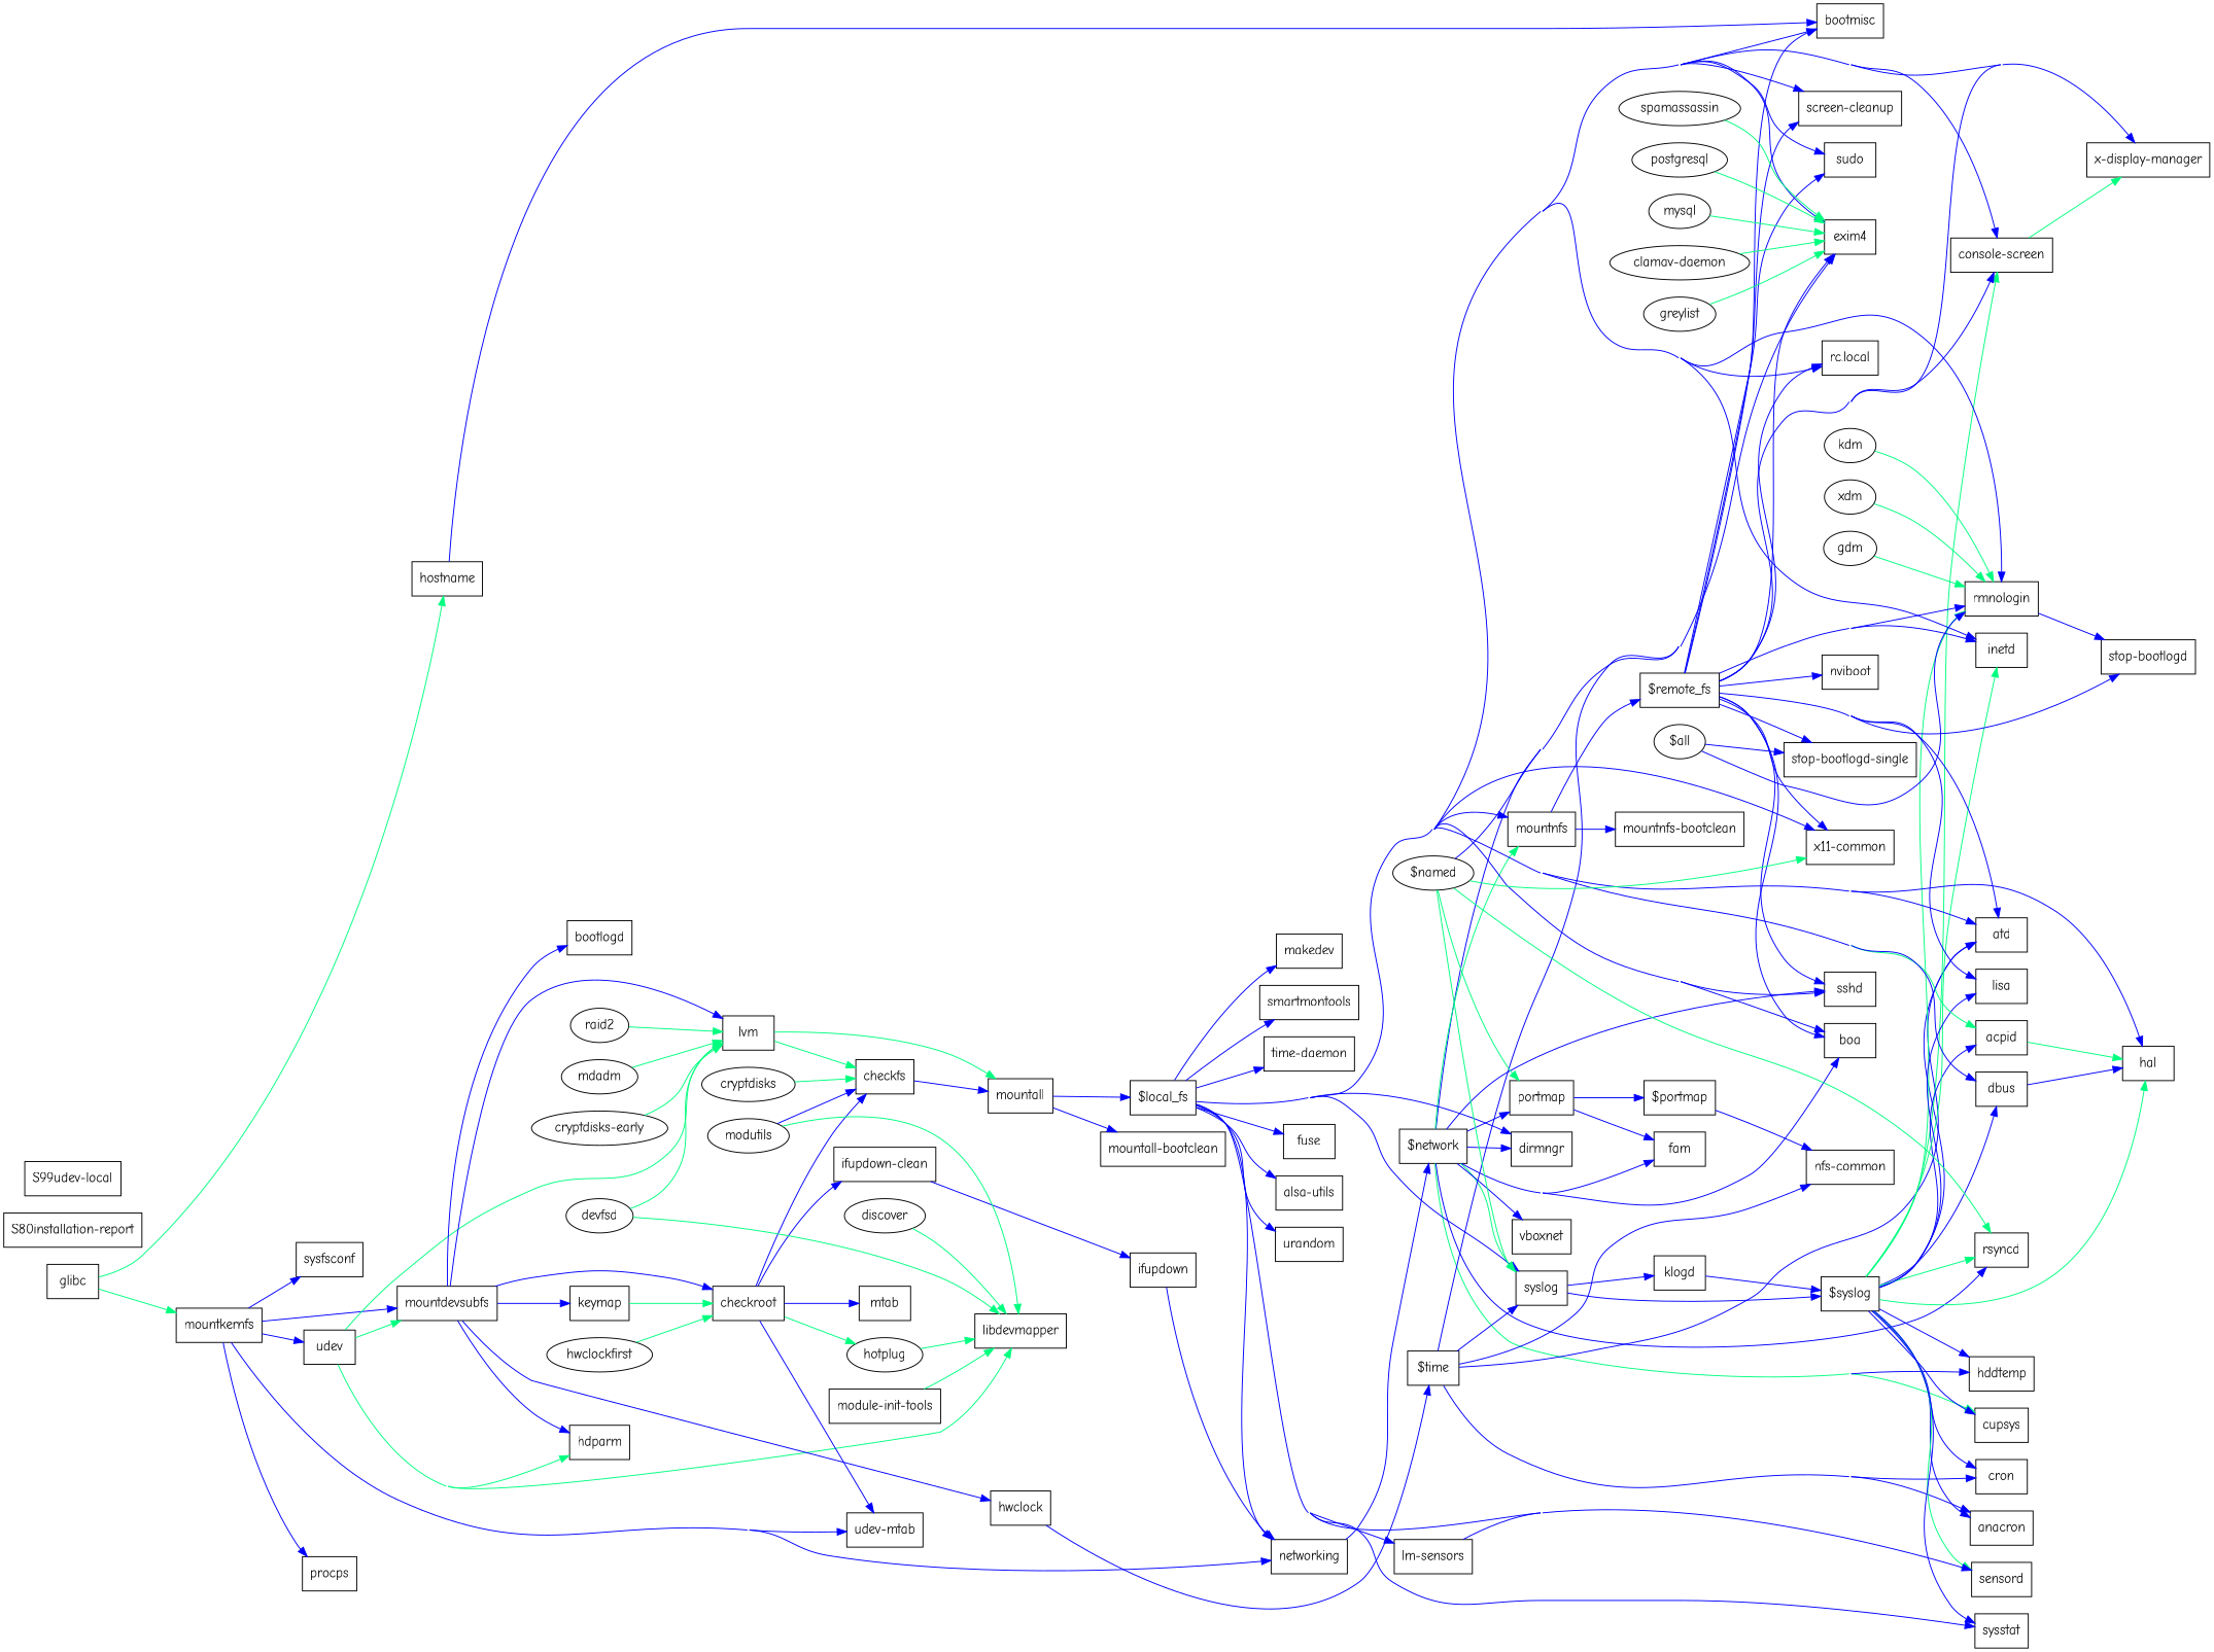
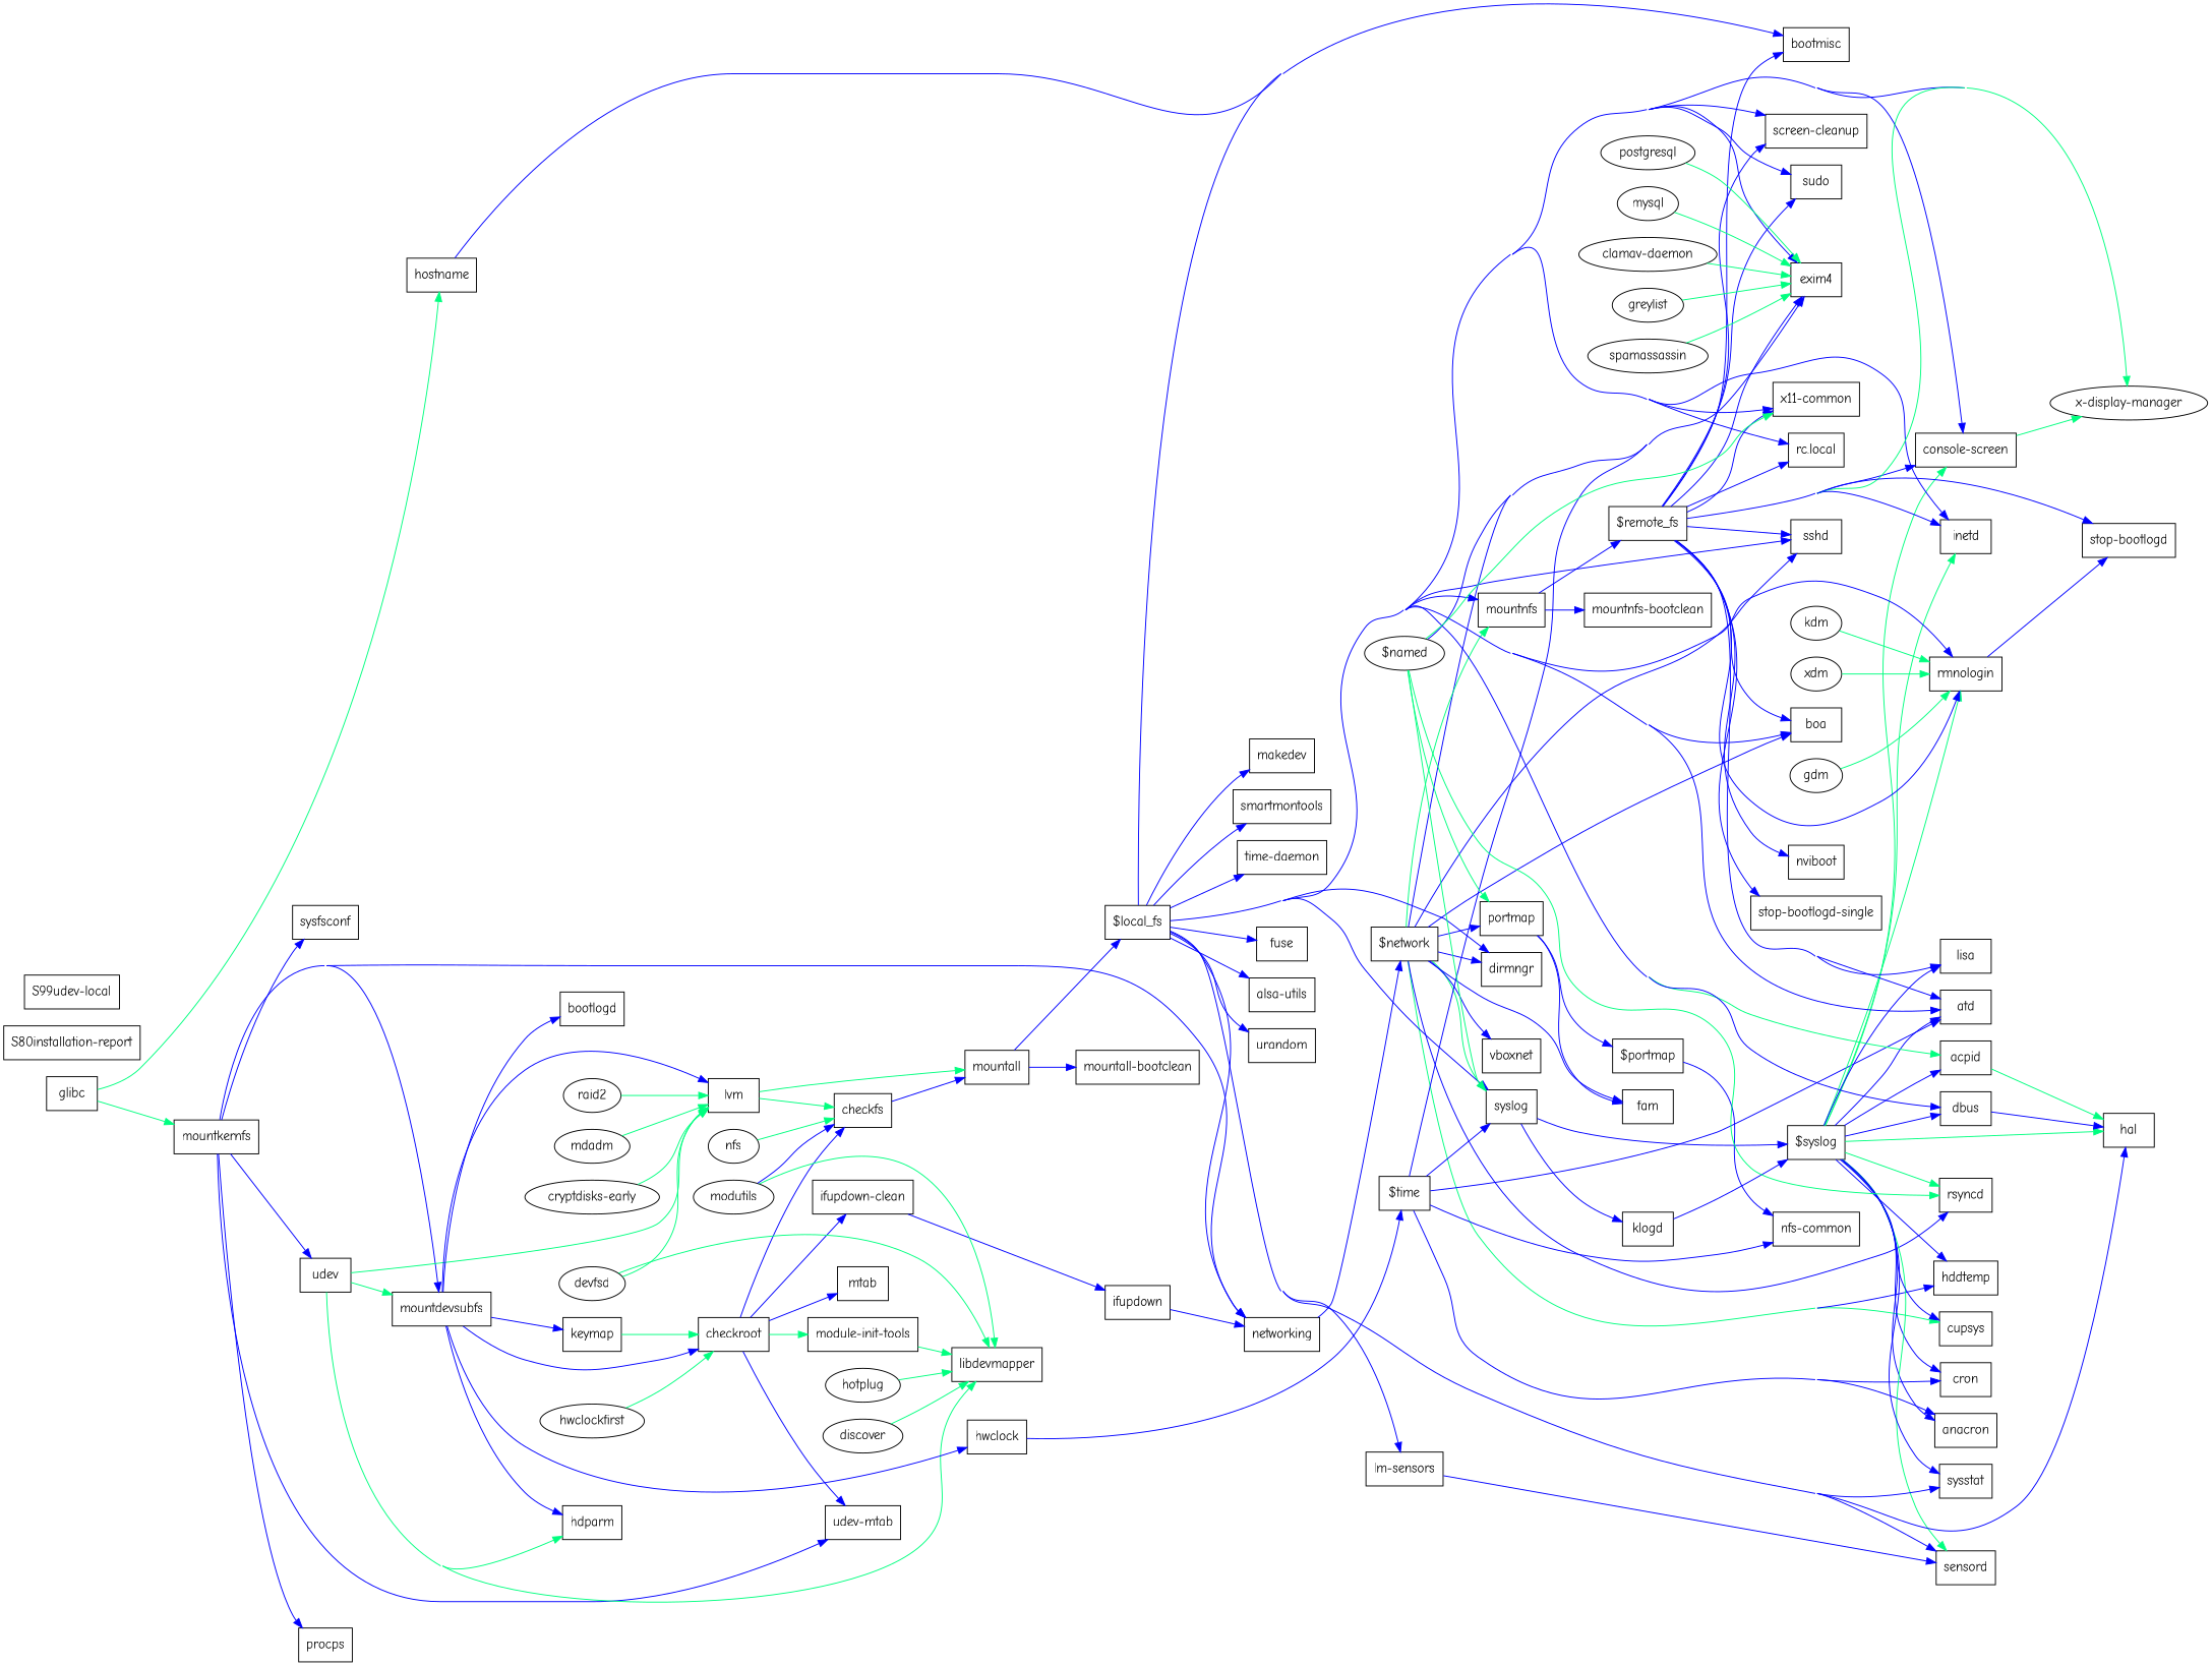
  digraph {
    concentrate=true
    fontname="Comic Neue"
    rankdir=LR
    node [fontname="Comic Neue" shape=box]
    edge [color=blue fontname="Comic Neue"]
    glibc
    hostname
    mountkernfs
    bootmisc
    udev
    mountdevsubfs
    procps
    networking
    sysfsconf
    "udev-mtab"
    hdparm
    libdevmapper
    lvm
    bootlogd
    keymap
    hwclock
    checkroot
    "$network"
    checkfs
    mountall
    "$time"
    mtab
    "ifupdown-clean"
    "module-init-tools"
    "nfs-common"
    syslog
    exim4
    anacron
    atd
    cron
    "$syslog"
    klogd
    ifupdown
    hwclockfirst [shape=""]
    modutils [shape=""]
    hotplug [shape=""]
    discover [shape=""]
    devfsd [shape=""]
    "$local_fs"
    "mountall-bootclean"
    raid2 [shape=""]
    mdadm [shape=""]
    "cryptdisks-early" [shape=""]
-   cryptdisks [shape=""]
+   cryptdisks [label=nfs shape=""]
    fuse
    mountnfs
    "lm-sensors"
    "console-screen"
    "alsa-utils"
    urandom
    "screen-cleanup"
    "x11-common"
    sudo
    sshd
    acpid
    boa
    dbus
    dirmngr
    makedev
    inetd
    sensord
    smartmontools
    sysstat
    hal
    "time-daemon"
-   "x-display-manager"
+   "x-display-manager" [shape=ellipse]
    "rc.local"
    rmnologin
    "$remote_fs"
    "mountnfs-bootclean"
    "stop-bootlogd"
    portmap
    cupsys
    hddtemp
    rsyncd
    vboxnet
    fam
    "$portmap"
    "$named" [shape=""]
    nviboot
    "stop-bootlogd-single"
    lisa
    "S80installation-report"
-   "$all" [shape=""]
    "S99udev-local"
    postgresql [shape=""]
    mysql [shape=""]
    "clamav-daemon" [shape=""]
    greylist [shape=""]
    spamassassin [shape=""]
    kdm [shape=""]
    xdm [shape=""]
    gdm [shape=""]
    glibc -> hostname [color=springgreen]
    glibc -> mountkernfs [color=springgreen]
    hostname -> bootmisc
    mountkernfs -> udev
    mountkernfs -> mountdevsubfs
    mountkernfs -> procps
    mountkernfs -> networking
    mountkernfs -> sysfsconf
    mountkernfs -> "udev-mtab"
    udev -> mountdevsubfs [color=springgreen]
    udev -> hdparm [color=springgreen]
    udev -> libdevmapper [color=springgreen]
    udev -> lvm [color=springgreen]
    mountdevsubfs -> hdparm
    mountdevsubfs -> lvm
    mountdevsubfs -> bootlogd
    mountdevsubfs -> keymap
    mountdevsubfs -> hwclock
    mountdevsubfs -> hwclock
    mountdevsubfs -> checkroot
    networking -> "$network"
    lvm -> checkfs [color=springgreen]
    lvm -> mountall [color=springgreen]
    keymap -> checkroot [color=springgreen]
    hwclock -> "$time"
    hwclock -> "$time"
    checkroot -> "udev-mtab"
    checkroot -> checkfs
    checkroot -> mtab
    checkroot -> "ifupdown-clean"
-   checkroot -> hotplug [color=springgreen]
+   checkroot -> "module-init-tools" [color=springgreen]
    "$network" -> syslog [color=springgreen]
    "$network" -> exim4
    "$network" -> mountnfs [color=springgreen]
    "$network" -> sshd
    "$network" -> boa
    "$network" -> dirmngr
    "$network" -> portmap
    "$network" -> cupsys [color=springgreen]
    "$network" -> hddtemp
    "$network" -> rsyncd
    "$network" -> vboxnet
    "$network" -> fam
    checkfs -> mountall
    mountall -> "$local_fs"
    mountall -> "mountall-bootclean"
    "$time" -> "nfs-common"
    "$time" -> "nfs-common"
    "$time" -> syslog
    "$time" -> exim4
    "$time" -> anacron
    "$time" -> atd
    "$time" -> cron
    "ifupdown-clean" -> ifupdown
    "module-init-tools" -> libdevmapper [color=springgreen]
    syslog -> "$syslog"
    syslog -> klogd
    "$syslog" -> anacron
    "$syslog" -> atd
    "$syslog" -> cron
    "$syslog" -> "console-screen" [color=springgreen]
    "$syslog" -> acpid
    "$syslog" -> dbus
    "$syslog" -> inetd [color=springgreen]
    "$syslog" -> sensord [color=springgreen]
    "$syslog" -> sysstat
    "$syslog" -> hal [color=springgreen]
    "$syslog" -> rmnologin [color=springgreen]
    "$syslog" -> cupsys
    "$syslog" -> hddtemp
    "$syslog" -> rsyncd [color=springgreen]
    "$syslog" -> lisa
    klogd -> "$syslog"
    ifupdown -> networking
    hwclockfirst -> checkroot [color=springgreen]
    modutils -> libdevmapper [color=springgreen]
    modutils -> checkfs
    hotplug -> libdevmapper [color=springgreen]
    discover -> libdevmapper [color=springgreen]
    devfsd -> libdevmapper [color=springgreen]
    devfsd -> lvm [color=springgreen]
    "$local_fs" -> bootmisc
    "$local_fs" -> networking
    "$local_fs" -> syslog
    "$local_fs" -> exim4
    "$local_fs" -> atd
    "$local_fs" -> fuse
    "$local_fs" -> mountnfs
    "$local_fs" -> "lm-sensors"
    "$local_fs" -> "console-screen"
    "$local_fs" -> "alsa-utils"
    "$local_fs" -> urandom
    "$local_fs" -> "screen-cleanup"
    "$local_fs" -> "x11-common"
    "$local_fs" -> sudo
    "$local_fs" -> sshd
    "$local_fs" -> acpid [color=springgreen]
    "$local_fs" -> boa
    "$local_fs" -> dbus
    "$local_fs" -> dirmngr
    "$local_fs" -> makedev
    "$local_fs" -> inetd
    "$local_fs" -> sensord
    "$local_fs" -> smartmontools
    "$local_fs" -> sysstat
    "$local_fs" -> hal
    "$local_fs" -> "time-daemon"
    "$local_fs" -> "x-display-manager"
    "$local_fs" -> "rc.local"
    "$local_fs" -> rmnologin
    raid2 -> lvm [color=springgreen]
    mdadm -> lvm [color=springgreen]
    "cryptdisks-early" -> lvm [color=springgreen]
    cryptdisks -> checkfs [color=springgreen]
    mountnfs -> "$remote_fs"
    mountnfs -> "mountnfs-bootclean"
    "lm-sensors" -> sensord
    "console-screen" -> "x-display-manager" [color=springgreen]
    acpid -> hal [color=springgreen]
    dbus -> hal
    rmnologin -> "stop-bootlogd"
    "$remote_fs" -> bootmisc
    "$remote_fs" -> exim4
    "$remote_fs" -> atd
    "$remote_fs" -> "console-screen"
    "$remote_fs" -> "screen-cleanup"
    "$remote_fs" -> "x11-common"
    "$remote_fs" -> sudo
    "$remote_fs" -> sshd
    "$remote_fs" -> boa
    "$remote_fs" -> inetd
-   "$remote_fs" -> "x-display-manager"
+   "$remote_fs" -> "x-display-manager" [color=springgreen]
    "$remote_fs" -> "rc.local"
    "$remote_fs" -> rmnologin
    "$remote_fs" -> "stop-bootlogd"
    "$remote_fs" -> nviboot
    "$remote_fs" -> "stop-bootlogd-single"
    "$remote_fs" -> lisa
    portmap -> fam
    portmap -> "$portmap"
    "$portmap" -> "nfs-common"
    "$portmap" -> "nfs-common"
    "$named" -> syslog [color=springgreen]
    "$named" -> exim4
    "$named" -> "x11-common" [color=springgreen]
    "$named" -> portmap [color=springgreen]
    "$named" -> rsyncd [color=springgreen]
-   "$all" -> rmnologin
-   "$all" -> "stop-bootlogd-single"
    postgresql -> exim4 [color=springgreen]
    mysql -> exim4 [color=springgreen]
    "clamav-daemon" -> exim4 [color=springgreen]
    greylist -> exim4 [color=springgreen]
    spamassassin -> exim4 [color=springgreen]
    kdm -> rmnologin [color=springgreen]
    xdm -> rmnologin [color=springgreen]
    gdm -> rmnologin [color=springgreen]
  }
